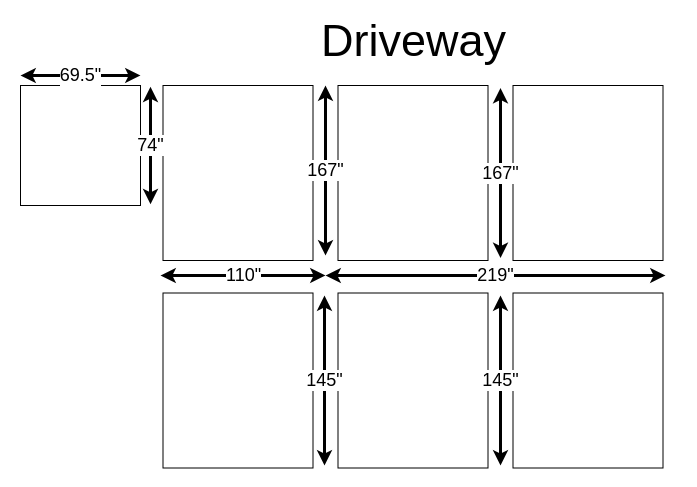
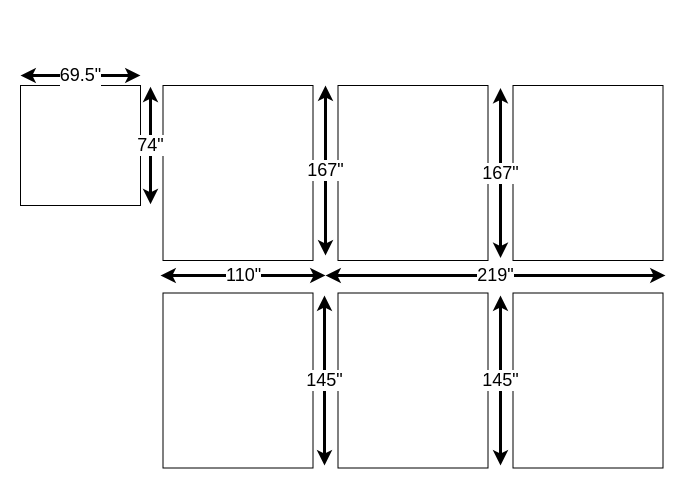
  <mxCell id="0" />
  <mxCell id="1" parent="0" />
  <mxCell id="2" value="" style="rounded=0;whiteSpace=wrap;html=1;rotation=-90;" vertex="1" parent="1"><mxGeometry x="150" y="97.5" width="175" height="150" as="geometry" /></mxCell>
  <mxCell id="3" value="" style="rounded=0;whiteSpace=wrap;html=1;rotation=-90;" vertex="1" parent="1"><mxGeometry x="325" y="97.5" width="175" height="150" as="geometry" /></mxCell>
  <mxCell id="4" value="" style="rounded=0;whiteSpace=wrap;html=1;rotation=-90;" vertex="1" parent="1"><mxGeometry x="500" y="97.5" width="175" height="150" as="geometry" /></mxCell>
  <mxCell id="5" value="" style="rounded=0;whiteSpace=wrap;html=1;rotation=-90;" vertex="1" parent="1"><mxGeometry x="150" y="305" width="175" height="150" as="geometry" /></mxCell>
  <mxCell id="6" value="" style="edgeStyle=orthogonalEdgeStyle;rounded=0;orthogonalLoop=1;jettySize=auto;html=1;strokeWidth=3;fontSize=18;" edge="1" parent="1" source="7" target="8"><mxGeometry relative="1" as="geometry" /></mxCell>
  <mxCell id="7" value="" style="rounded=0;whiteSpace=wrap;html=1;rotation=-90;" vertex="1" parent="1"><mxGeometry x="500" y="305" width="175" height="150" as="geometry" /></mxCell>
  <mxCell id="8" value="" style="rounded=0;whiteSpace=wrap;html=1;rotation=-90;" vertex="1" parent="1"><mxGeometry x="325" y="305" width="175" height="150" as="geometry" /></mxCell>
  <mxCell id="9" value="219&quot;" style="endArrow=classic;startArrow=classic;html=1;strokeWidth=3;fontSize=18;" edge="1" parent="1"><mxGeometry width="50" height="50" relative="1" as="geometry"><mxPoint x="325" y="275" as="sourcePoint" /><mxPoint x="665" y="275" as="targetPoint" /><Array as="points"><mxPoint x="525" y="275" /></Array></mxGeometry></mxCell>
  <mxCell id="10" value="167&quot;" style="endArrow=classic;startArrow=classic;html=1;strokeWidth=3;fontSize=18;" edge="1" parent="1"><mxGeometry width="50" height="50" relative="1" as="geometry"><mxPoint x="325" y="255" as="sourcePoint" /><mxPoint x="325" y="85" as="targetPoint" /><Array as="points" /></mxGeometry></mxCell>
  <mxCell id="11" value="167&quot;" style="endArrow=classic;startArrow=classic;html=1;strokeWidth=3;fontSize=18;" edge="1" parent="1"><mxGeometry width="50" height="50" relative="1" as="geometry"><mxPoint x="500" y="257.5" as="sourcePoint" /><mxPoint x="500" y="87.5" as="targetPoint" /><Array as="points" /></mxGeometry></mxCell>
  <mxCell id="12" value="110&quot;" style="endArrow=classic;startArrow=classic;html=1;strokeWidth=3;fontSize=18;" edge="1" parent="1"><mxGeometry width="50" height="50" relative="1" as="geometry"><mxPoint x="160" y="275" as="sourcePoint" /><mxPoint x="325" y="275" as="targetPoint" /><Array as="points" /></mxGeometry></mxCell>
  <mxCell id="13" value="145&quot;" style="endArrow=classic;startArrow=classic;html=1;strokeWidth=3;fontSize=18;" edge="1" parent="1"><mxGeometry width="50" height="50" relative="1" as="geometry"><mxPoint x="324" y="465" as="sourcePoint" /><mxPoint x="324" y="295" as="targetPoint" /><Array as="points" /></mxGeometry></mxCell>
  <mxCell id="14" value="145&quot;" style="endArrow=classic;startArrow=classic;html=1;strokeWidth=3;fontSize=18;" edge="1" parent="1"><mxGeometry width="50" height="50" relative="1" as="geometry"><mxPoint x="500" y="465" as="sourcePoint" /><mxPoint x="500" y="295" as="targetPoint" /><Array as="points" /></mxGeometry></mxCell>
- <mxCell id="15" value="&lt;font style=&quot;font-size: 45px&quot;&gt;Driveway&lt;/font&gt;" style="text;html=1;align=center;verticalAlign=middle;resizable=0;points=[];autosize=1;fontSize=18;" vertex="1" parent="1"><mxGeometry x="312.5" y="20" width="200" height="40" as="geometry" /></mxCell>
  <mxCell id="16" value="" style="whiteSpace=wrap;html=1;aspect=fixed;fontSize=18;" vertex="1" parent="1"><mxGeometry x="20" y="85" width="120" height="120" as="geometry" /></mxCell>
  <mxCell id="17" value="74&quot;" style="endArrow=classic;startArrow=classic;html=1;strokeWidth=3;fontSize=18;" edge="1" parent="1"><mxGeometry width="50" height="50" relative="1" as="geometry"><mxPoint x="150" y="203.75" as="sourcePoint" /><mxPoint x="150" y="86.25" as="targetPoint" /><Array as="points" /></mxGeometry></mxCell>
  <mxCell id="18" value="69.5&quot;" style="endArrow=classic;startArrow=classic;html=1;strokeWidth=3;fontSize=18;" edge="1" parent="1"><mxGeometry width="50" height="50" relative="1" as="geometry"><mxPoint x="20" y="75" as="sourcePoint" /><mxPoint x="140" y="75" as="targetPoint" /><Array as="points" /></mxGeometry></mxCell>
